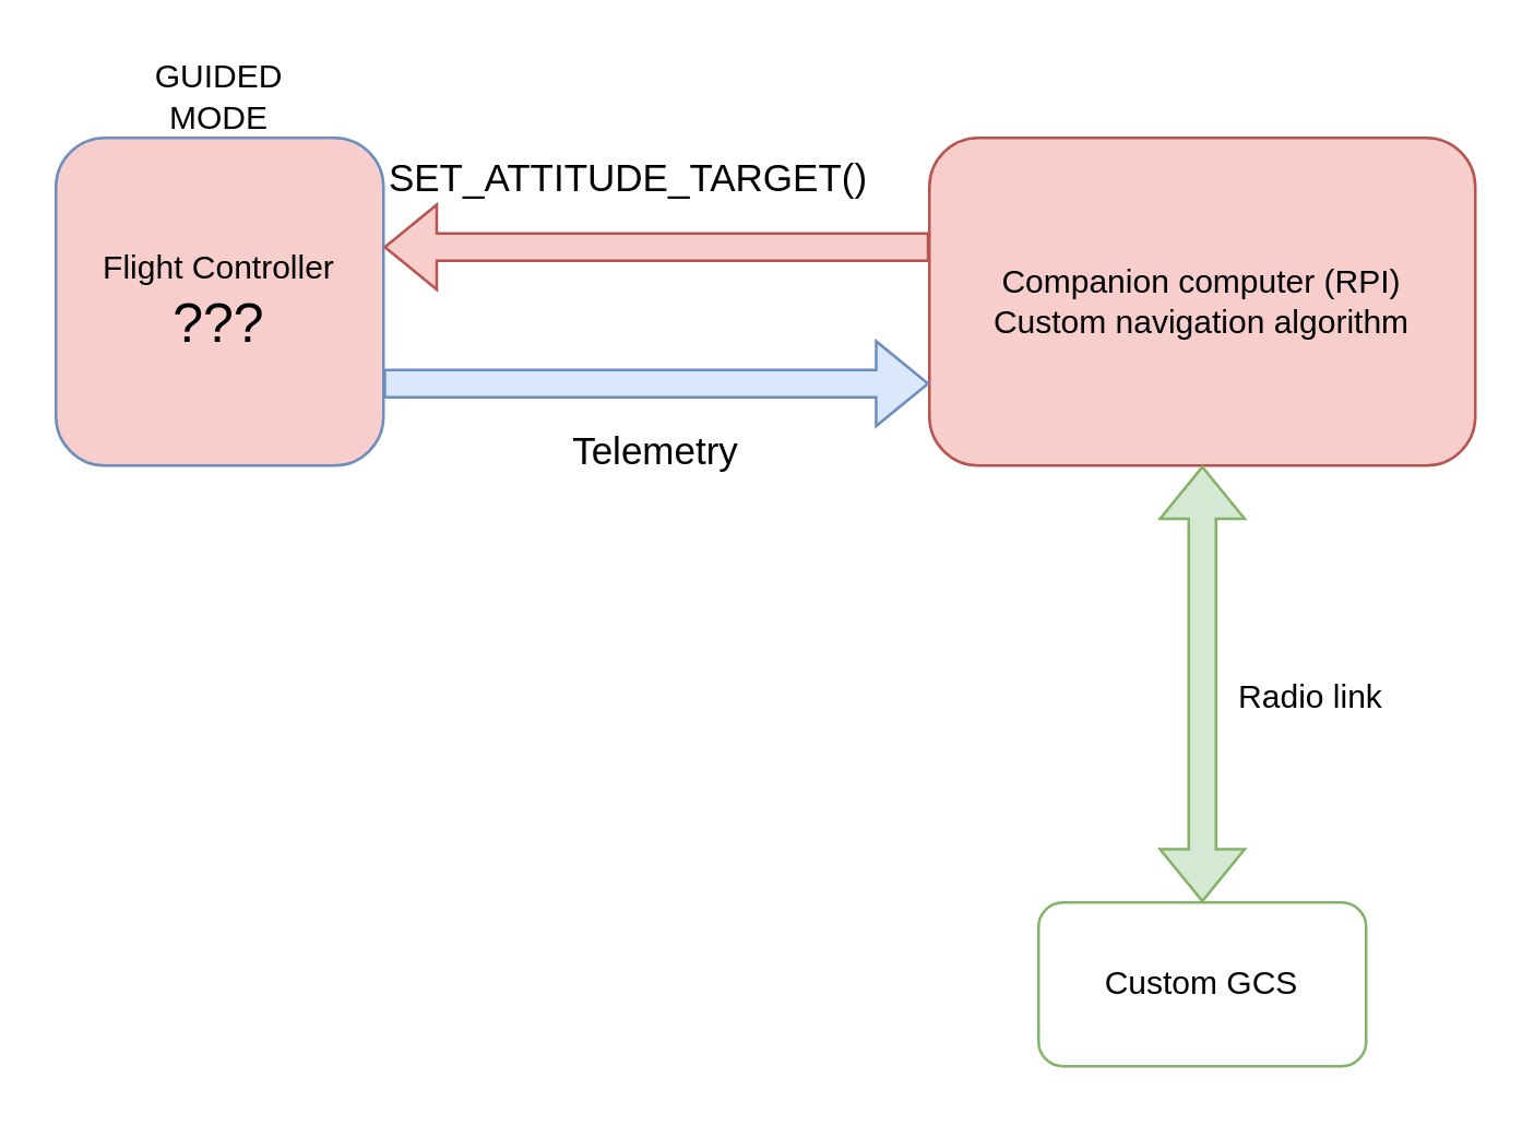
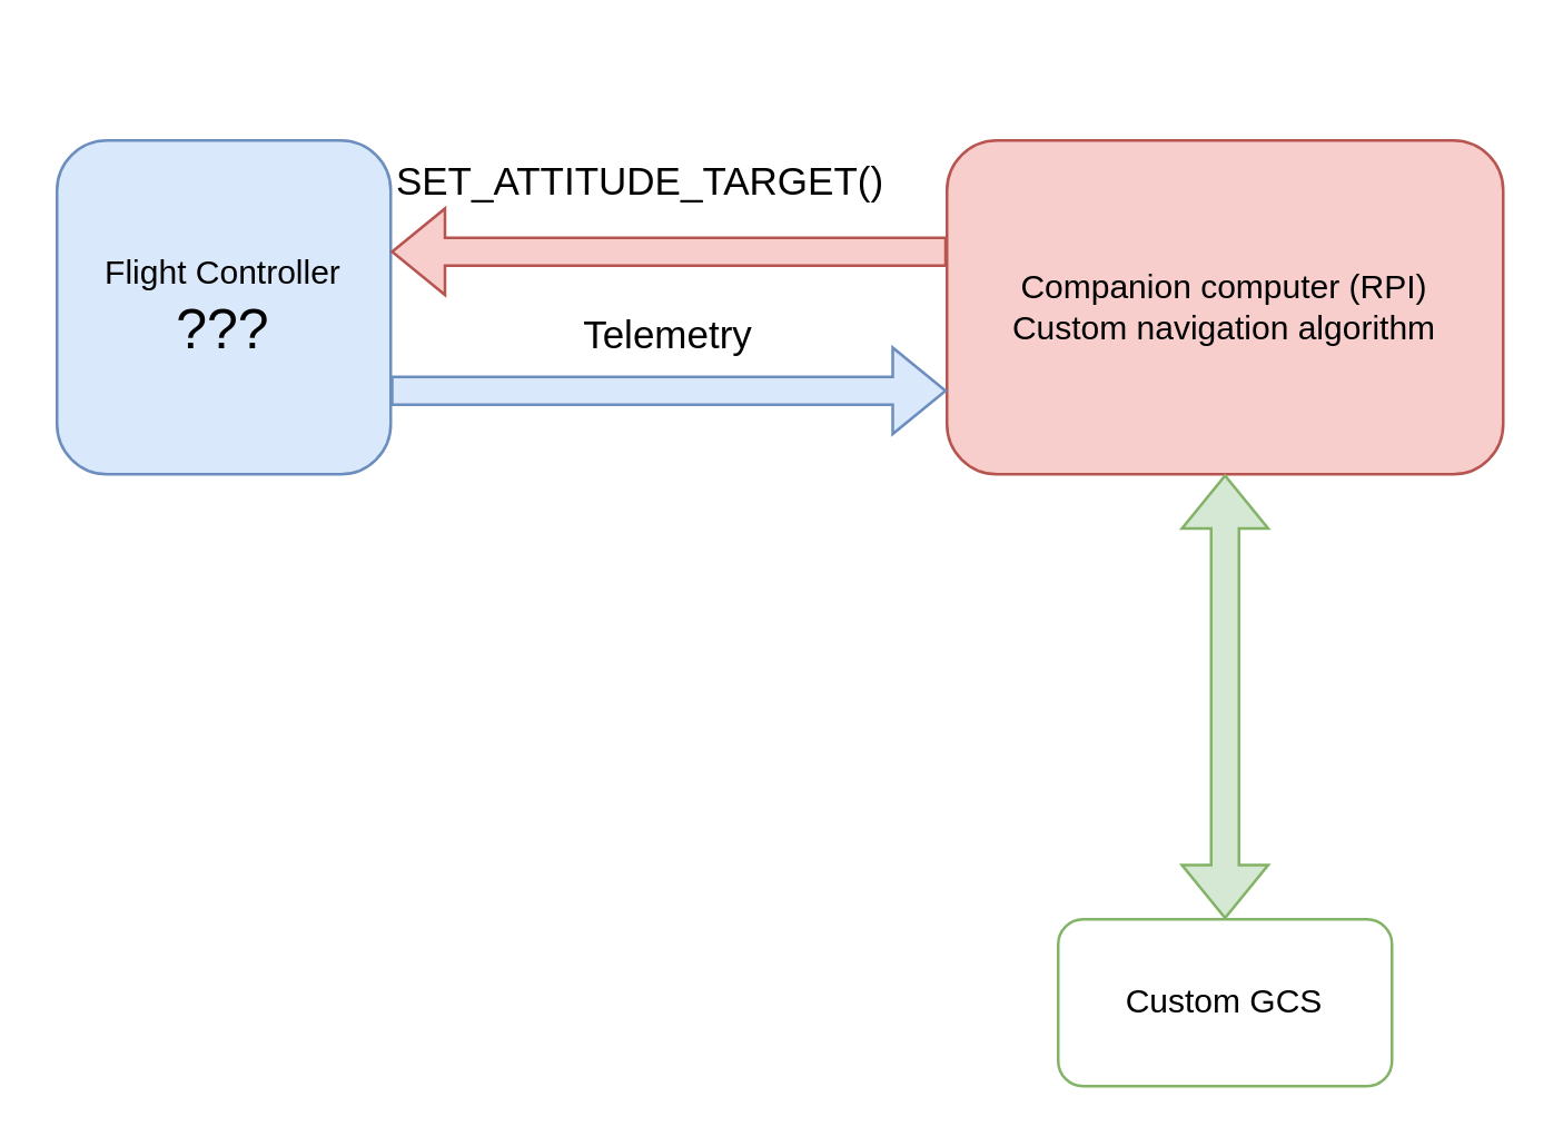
  <mxCell id="0" />
  <mxCell id="1" parent="0" />
- <mxCell id="2" value="&lt;div&gt;Flight Controller&lt;/div&gt;&lt;div style=&quot;font-size: 20px;&quot;&gt;???&lt;/div&gt;" style="rounded=1;whiteSpace=wrap;html=1;fillColor=#f8cecc;strokeColor=#6c8ebf;" vertex="1" parent="1"><mxGeometry x="20" y="50" width="120" height="120" as="geometry" /></mxCell>
+ <mxCell id="2" value="&lt;div&gt;Flight Controller&lt;/div&gt;&lt;div style=&quot;font-size: 20px;&quot;&gt;???&lt;/div&gt;" style="rounded=1;whiteSpace=wrap;html=1;fillColor=#dae8fc;strokeColor=#6c8ebf;" vertex="1" parent="1"><mxGeometry x="20" y="50" width="120" height="120" as="geometry" /></mxCell>
  <mxCell id="3" value="&lt;div&gt;Companion computer (RPI)&lt;/div&gt;&lt;div&gt;Custom navigation algorithm&lt;br&gt;&lt;/div&gt;" style="rounded=1;whiteSpace=wrap;html=1;fillColor=#f8cecc;strokeColor=#b85450;" vertex="1" parent="1"><mxGeometry x="340" y="50" width="200" height="120" as="geometry" /></mxCell>
  <mxCell id="4" value="" style="shape=flexArrow;endArrow=classic;html=1;rounded=0;entryX=0;entryY=0.75;entryDx=0;entryDy=0;exitX=1;exitY=0.75;exitDx=0;exitDy=0;fillColor=#dae8fc;strokeColor=#6c8ebf;" edge="1" parent="1" source="2" target="3"><mxGeometry width="50" height="50" relative="1" as="geometry"><mxPoint x="140" y="135" as="sourcePoint" /><mxPoint x="340" y="136" as="targetPoint" /></mxGeometry></mxCell>
  <mxCell id="5" value="" style="shape=flexArrow;endArrow=none;html=1;rounded=0;entryX=0;entryY=0.75;entryDx=0;entryDy=0;exitX=1;exitY=0.75;exitDx=0;exitDy=0;startArrow=block;endFill=0;fillColor=#f8cecc;strokeColor=#b85450;" edge="1" parent="1"><mxGeometry width="50" height="50" relative="1" as="geometry"><mxPoint x="140" y="90" as="sourcePoint" /><mxPoint x="340" y="90" as="targetPoint" /></mxGeometry></mxCell>
- <mxCell id="6" value="&lt;font style=&quot;font-size: 14px;&quot;&gt;Telemetry&lt;/font&gt;" style="text;html=1;strokeColor=none;fillColor=none;align=center;verticalAlign=middle;whiteSpace=wrap;rounded=0;" vertex="1" parent="1"><mxGeometry x="210" y="150" width="60" height="30" as="geometry" /></mxCell>
+ <mxCell id="6" value="&lt;font style=&quot;font-size: 14px;&quot;&gt;Telemetry&lt;/font&gt;" style="text;html=1;strokeColor=none;fillColor=none;align=center;verticalAlign=middle;whiteSpace=wrap;rounded=0;" vertex="1" parent="1"><mxGeometry x="210" y="105" width="60" height="30" as="geometry" /></mxCell>
  <mxCell id="7" value="&lt;div style=&quot;font-size: 14px;&quot;&gt;&lt;font style=&quot;font-size: 14px;&quot;&gt;SET_ATTITUDE_TARGET()&lt;/font&gt;&lt;/div&gt;" style="text;html=1;strokeColor=none;fillColor=none;align=center;verticalAlign=middle;whiteSpace=wrap;rounded=0;" vertex="1" parent="1"><mxGeometry x="200" y="50" width="60" height="30" as="geometry" /></mxCell>
- <mxCell id="8" value="GUIDED MODE" style="text;html=1;strokeColor=none;fillColor=none;align=center;verticalAlign=middle;whiteSpace=wrap;rounded=0;" vertex="1" parent="1"><mxGeometry x="50" y="20" width="60" height="30" as="geometry" /></mxCell>
  <mxCell id="9" value="" style="shape=flexArrow;endArrow=classic;startArrow=classic;html=1;rounded=0;entryX=0.5;entryY=1;entryDx=0;entryDy=0;fillColor=#d5e8d4;strokeColor=#82b366;" edge="1" parent="1" target="3"><mxGeometry width="100" height="100" relative="1" as="geometry"><mxPoint x="440" y="330" as="sourcePoint" /><mxPoint x="360" y="170" as="targetPoint" /></mxGeometry></mxCell>
  <mxCell id="10" value="Custom GCS" style="rounded=1;whiteSpace=wrap;html=1;fillColor=#ffffff;strokeColor=#82b366;" vertex="1" parent="1"><mxGeometry x="380" y="330" width="120" height="60" as="geometry" /></mxCell>
- <mxCell id="11" value="Radio link" style="text;html=1;strokeColor=none;fillColor=none;align=center;verticalAlign=middle;whiteSpace=wrap;rounded=0;" vertex="1" parent="1"><mxGeometry x="450" y="240" width="60" height="30" as="geometry" /></mxCell>
